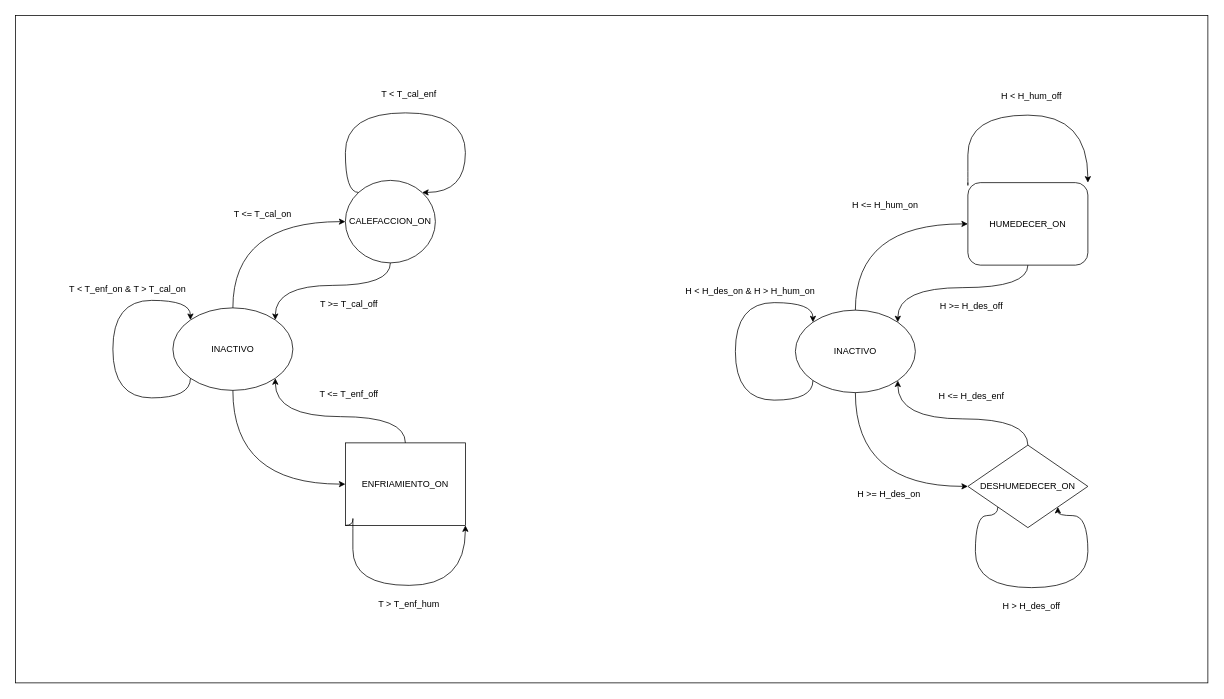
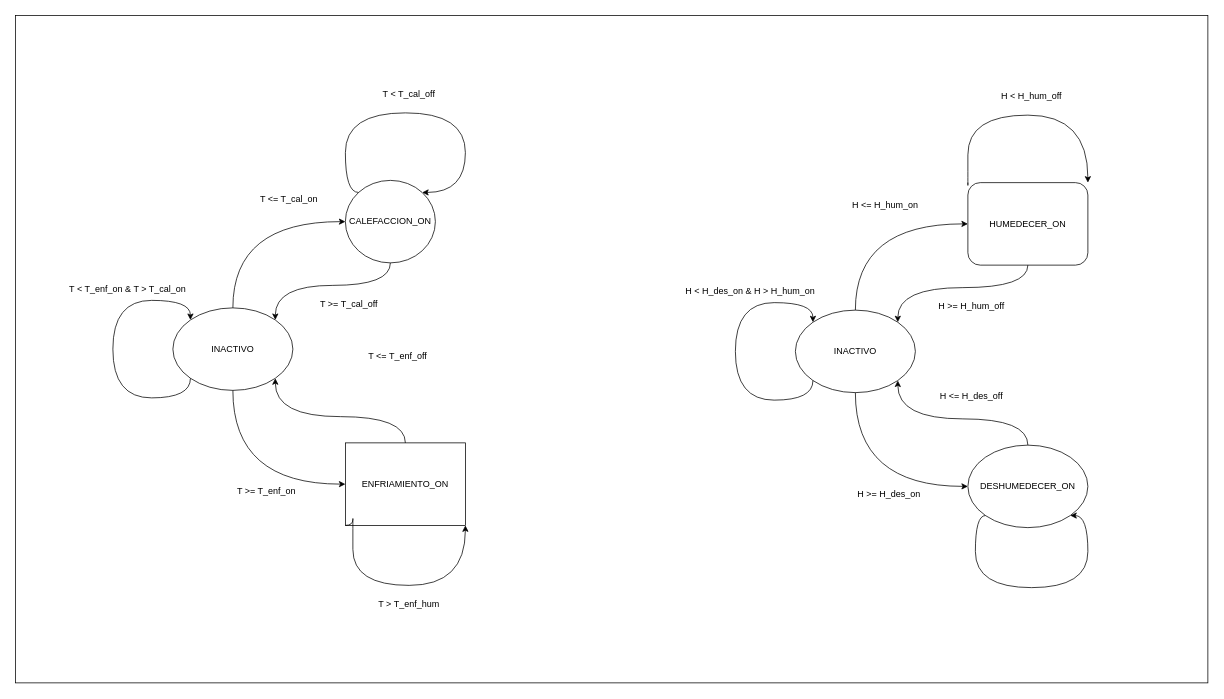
  <mxCell id="0" />
  <mxCell id="1" parent="0" />
  <mxCell id="2" value="" style="rounded=0;whiteSpace=wrap;html=1;" vertex="1" parent="1"><mxGeometry x="20" y="20" width="1590" height="890" as="geometry" /></mxCell>
  <mxCell id="3" value="INACTIVO" style="ellipse;whiteSpace=wrap;html=1;" vertex="1" parent="1"><mxGeometry x="230" y="410" width="160" height="110" as="geometry" /></mxCell>
  <mxCell id="4" value="CALEFACCION_ON" style="ellipse;whiteSpace=wrap;html=1;" vertex="1" parent="1"><mxGeometry x="460" y="240" width="120" height="110" as="geometry" /></mxCell>
  <mxCell id="5" value="ENFRIAMIENTO_ON" style="whiteSpace=wrap;html=1;rounded=0;" vertex="1" parent="1"><mxGeometry x="460" y="590" width="160" height="110" as="geometry" /></mxCell>
  <mxCell id="6" value="" style="endArrow=classic;html=1;rounded=0;exitX=0.5;exitY=0;exitDx=0;exitDy=0;entryX=0;entryY=0.5;entryDx=0;entryDy=0;edgeStyle=orthogonalEdgeStyle;curved=1;" edge="1" parent="1" source="3" target="4"><mxGeometry width="50" height="50" relative="1" as="geometry"><mxPoint x="560" y="530" as="sourcePoint" /><mxPoint x="610" y="480" as="targetPoint" /></mxGeometry></mxCell>
  <mxCell id="7" value="" style="endArrow=classic;html=1;rounded=0;exitX=0.5;exitY=1;exitDx=0;exitDy=0;entryX=0;entryY=0.5;entryDx=0;entryDy=0;edgeStyle=orthogonalEdgeStyle;curved=1;" edge="1" parent="1" source="3" target="5"><mxGeometry width="50" height="50" relative="1" as="geometry"><mxPoint x="560" y="530" as="sourcePoint" /><mxPoint x="610" y="480" as="targetPoint" /></mxGeometry></mxCell>
  <mxCell id="8" value="" style="endArrow=classic;html=1;rounded=0;edgeStyle=orthogonalEdgeStyle;curved=1;exitX=0;exitY=1;exitDx=0;exitDy=0;entryX=0;entryY=0;entryDx=0;entryDy=0;" edge="1" parent="1" source="3" target="3"><mxGeometry width="50" height="50" relative="1" as="geometry"><mxPoint x="440" y="530" as="sourcePoint" /><mxPoint x="160" y="380" as="targetPoint" /><Array as="points"><mxPoint x="253" y="530" /><mxPoint x="150" y="530" /><mxPoint x="150" y="400" /><mxPoint x="253" y="400" /></Array></mxGeometry></mxCell>
  <mxCell id="9" value="T &amp;lt; T_enf_on &amp;amp; T &amp;gt; T_cal_on" style="text;html=1;strokeColor=none;fillColor=none;align=center;verticalAlign=middle;whiteSpace=wrap;rounded=0;" vertex="1" parent="1"><mxGeometry x="70" y="370" width="200" height="30" as="geometry" /></mxCell>
- <mxCell id="10" value="T &amp;lt;= T_cal_on" style="text;html=1;strokeColor=none;fillColor=none;align=center;verticalAlign=middle;whiteSpace=wrap;rounded=0;" vertex="1" parent="1"><mxGeometry x="295" y="270" width="110" height="30" as="geometry" /></mxCell>
+ <mxCell id="10" value="T &amp;lt;= T_cal_on" style="text;html=1;strokeColor=none;fillColor=none;align=center;verticalAlign=middle;whiteSpace=wrap;rounded=0;" vertex="1" parent="1"><mxGeometry x="330" y="250" width="110" height="30" as="geometry" /></mxCell>
+ <mxCell id="11" value="T &amp;gt;= T_enf_on" style="text;html=1;strokeColor=none;fillColor=none;align=center;verticalAlign=middle;whiteSpace=wrap;rounded=0;" vertex="1" parent="1"><mxGeometry x="300" y="640" width="110" height="30" as="geometry" /></mxCell>
  <mxCell id="12" value="" style="endArrow=classic;html=1;rounded=0;curved=1;edgeStyle=orthogonalEdgeStyle;exitX=0;exitY=0;exitDx=0;exitDy=0;entryX=1;entryY=0;entryDx=0;entryDy=0;" edge="1" parent="1" source="4" target="4"><mxGeometry width="50" height="50" relative="1" as="geometry"><mxPoint x="495" y="180" as="sourcePoint" /><mxPoint x="570" y="220" as="targetPoint" /><Array as="points"><mxPoint x="460" y="256" /><mxPoint x="460" y="150" /><mxPoint x="620" y="150" /><mxPoint x="620" y="256" /></Array></mxGeometry></mxCell>
- <mxCell id="13" value="T &amp;lt; T_cal_enf" style="text;html=1;strokeColor=none;fillColor=none;align=center;verticalAlign=middle;whiteSpace=wrap;rounded=0;" vertex="1" parent="1"><mxGeometry x="490" y="110" width="110" height="30" as="geometry" /></mxCell>
+ <mxCell id="13" value="T &amp;lt; T_cal_off" style="text;html=1;strokeColor=none;fillColor=none;align=center;verticalAlign=middle;whiteSpace=wrap;rounded=0;" vertex="1" parent="1"><mxGeometry x="490" y="110" width="110" height="30" as="geometry" /></mxCell>
  <mxCell id="14" value="" style="endArrow=classic;html=1;rounded=0;curved=1;entryX=1;entryY=0;entryDx=0;entryDy=0;exitX=0.5;exitY=1;exitDx=0;exitDy=0;edgeStyle=orthogonalEdgeStyle;" edge="1" parent="1" source="4" target="3"><mxGeometry width="50" height="50" relative="1" as="geometry"><mxPoint x="540" y="440" as="sourcePoint" /><mxPoint x="740" y="440" as="targetPoint" /></mxGeometry></mxCell>
  <mxCell id="15" value="T &amp;gt;= T_cal_off" style="text;html=1;strokeColor=none;fillColor=none;align=center;verticalAlign=middle;whiteSpace=wrap;rounded=0;" vertex="1" parent="1"><mxGeometry x="410" y="390" width="110" height="30" as="geometry" /></mxCell>
  <mxCell id="16" value="" style="endArrow=classic;html=1;rounded=0;curved=1;exitX=0.5;exitY=0;exitDx=0;exitDy=0;entryX=1;entryY=1;entryDx=0;entryDy=0;edgeStyle=orthogonalEdgeStyle;" edge="1" parent="1" source="5" target="3"><mxGeometry width="50" height="50" relative="1" as="geometry"><mxPoint x="310" y="510" as="sourcePoint" /><mxPoint x="360" y="460" as="targetPoint" /></mxGeometry></mxCell>
  <mxCell id="17" value="" style="endArrow=classic;html=1;rounded=0;curved=1;edgeStyle=orthogonalEdgeStyle;exitX=0;exitY=1;exitDx=0;exitDy=0;entryX=1;entryY=1;entryDx=0;entryDy=0;" edge="1" parent="1" source="5" target="5"><mxGeometry width="50" height="50" relative="1" as="geometry"><mxPoint x="490" y="770" as="sourcePoint" /><mxPoint x="610" y="715" as="targetPoint" /><Array as="points"><mxPoint x="470" y="684" /><mxPoint x="470" y="780" /><mxPoint x="620" y="780" /><mxPoint x="620" y="684" /></Array></mxGeometry></mxCell>
  <mxCell id="18" value="T &amp;gt; T_enf_hum" style="text;html=1;strokeColor=none;fillColor=none;align=center;verticalAlign=middle;whiteSpace=wrap;rounded=0;" vertex="1" parent="1"><mxGeometry x="490" y="790" width="110" height="30" as="geometry" /></mxCell>
- <mxCell id="19" value="T &amp;lt;= T_enf_off" style="text;html=1;strokeColor=none;fillColor=none;align=center;verticalAlign=middle;whiteSpace=wrap;rounded=0;" vertex="1" parent="1"><mxGeometry x="410" y="510" width="110" height="30" as="geometry" /></mxCell>
+ <mxCell id="19" value="T &amp;lt;= T_enf_off" style="text;html=1;strokeColor=none;fillColor=none;align=center;verticalAlign=middle;whiteSpace=wrap;rounded=0;" vertex="1" parent="1"><mxGeometry x="475" y="460" width="110" height="30" as="geometry" /></mxCell>
  <mxCell id="20" value="INACTIVO" style="ellipse;whiteSpace=wrap;html=1;" vertex="1" parent="1"><mxGeometry x="1060" y="413" width="160" height="110" as="geometry" /></mxCell>
  <mxCell id="21" value="HUMEDECER_ON" style="whiteSpace=wrap;html=1;rounded=1;" vertex="1" parent="1"><mxGeometry x="1290" y="243" width="160" height="110" as="geometry" /></mxCell>
- <mxCell id="22" value="DESHUMEDECER_ON" style="rhombus;whiteSpace=wrap;html=1;" vertex="1" parent="1"><mxGeometry x="1290" y="593" width="160" height="110" as="geometry" /></mxCell>
+ <mxCell id="22" value="DESHUMEDECER_ON" style="ellipse;whiteSpace=wrap;html=1;" vertex="1" parent="1"><mxGeometry x="1290" y="593" width="160" height="110" as="geometry" /></mxCell>
  <mxCell id="23" value="" style="endArrow=classic;html=1;rounded=0;exitX=0.5;exitY=0;exitDx=0;exitDy=0;entryX=0;entryY=0.5;entryDx=0;entryDy=0;edgeStyle=orthogonalEdgeStyle;curved=1;" edge="1" parent="1" source="20" target="21"><mxGeometry width="50" height="50" relative="1" as="geometry"><mxPoint x="1390" y="533" as="sourcePoint" /><mxPoint x="1440" y="483" as="targetPoint" /></mxGeometry></mxCell>
  <mxCell id="24" value="" style="endArrow=classic;html=1;rounded=0;exitX=0.5;exitY=1;exitDx=0;exitDy=0;entryX=0;entryY=0.5;entryDx=0;entryDy=0;edgeStyle=orthogonalEdgeStyle;curved=1;" edge="1" parent="1" source="20" target="22"><mxGeometry width="50" height="50" relative="1" as="geometry"><mxPoint x="1390" y="533" as="sourcePoint" /><mxPoint x="1440" y="483" as="targetPoint" /></mxGeometry></mxCell>
  <mxCell id="25" value="" style="endArrow=classic;html=1;rounded=0;edgeStyle=orthogonalEdgeStyle;curved=1;exitX=0;exitY=1;exitDx=0;exitDy=0;entryX=0;entryY=0;entryDx=0;entryDy=0;" edge="1" parent="1" source="20" target="20"><mxGeometry width="50" height="50" relative="1" as="geometry"><mxPoint x="1270" y="533" as="sourcePoint" /><mxPoint x="990" y="383" as="targetPoint" /><Array as="points"><mxPoint x="1083" y="533" /><mxPoint x="980" y="533" /><mxPoint x="980" y="403" /><mxPoint x="1083" y="403" /></Array></mxGeometry></mxCell>
  <mxCell id="26" value="H &amp;lt; H_des_on &amp;amp; H &amp;gt; H_hum_on" style="text;html=1;strokeColor=none;fillColor=none;align=center;verticalAlign=middle;whiteSpace=wrap;rounded=0;" vertex="1" parent="1"><mxGeometry x="900" y="373" width="200" height="30" as="geometry" /></mxCell>
  <mxCell id="27" value="H &amp;lt;= H_hum_on" style="text;html=1;strokeColor=none;fillColor=none;align=center;verticalAlign=middle;whiteSpace=wrap;rounded=0;" vertex="1" parent="1"><mxGeometry x="1125" y="258" width="110" height="30" as="geometry" /></mxCell>
  <mxCell id="28" value="H &amp;gt;= H_des_on" style="text;html=1;strokeColor=none;fillColor=none;align=center;verticalAlign=middle;whiteSpace=wrap;rounded=0;" vertex="1" parent="1"><mxGeometry x="1130" y="643" width="110" height="30" as="geometry" /></mxCell>
  <mxCell id="29" value="" style="endArrow=classic;html=1;rounded=0;curved=1;edgeStyle=orthogonalEdgeStyle;exitX=0;exitY=0;exitDx=0;exitDy=0;entryX=1;entryY=0;entryDx=0;entryDy=0;" edge="1" parent="1" source="21" target="21"><mxGeometry width="50" height="50" relative="1" as="geometry"><mxPoint x="1325" y="183" as="sourcePoint" /><mxPoint x="1400" y="223" as="targetPoint" /><Array as="points"><mxPoint x="1290" y="259" /><mxPoint x="1290" y="153" /><mxPoint x="1450" y="153" /><mxPoint x="1450" y="259" /></Array></mxGeometry></mxCell>
  <mxCell id="30" value="H &amp;lt; H_hum_off" style="text;html=1;strokeColor=none;fillColor=none;align=center;verticalAlign=middle;whiteSpace=wrap;rounded=0;" vertex="1" parent="1"><mxGeometry x="1320" y="113" width="110" height="30" as="geometry" /></mxCell>
  <mxCell id="31" value="" style="endArrow=classic;html=1;rounded=0;curved=1;entryX=1;entryY=0;entryDx=0;entryDy=0;exitX=0.5;exitY=1;exitDx=0;exitDy=0;edgeStyle=orthogonalEdgeStyle;" edge="1" parent="1" source="21" target="20"><mxGeometry width="50" height="50" relative="1" as="geometry"><mxPoint x="1370" y="443" as="sourcePoint" /><mxPoint x="1570" y="443" as="targetPoint" /></mxGeometry></mxCell>
- <mxCell id="32" value="H &amp;gt;= H_des_off" style="text;html=1;strokeColor=none;fillColor=none;align=center;verticalAlign=middle;whiteSpace=wrap;rounded=0;" vertex="1" parent="1"><mxGeometry x="1240" y="393" width="110" height="30" as="geometry" /></mxCell>
+ <mxCell id="32" value="H &amp;gt;= H_hum_off" style="text;html=1;strokeColor=none;fillColor=none;align=center;verticalAlign=middle;whiteSpace=wrap;rounded=0;" vertex="1" parent="1"><mxGeometry x="1240" y="393" width="110" height="30" as="geometry" /></mxCell>
  <mxCell id="33" value="" style="endArrow=classic;html=1;rounded=0;curved=1;exitX=0.5;exitY=0;exitDx=0;exitDy=0;entryX=1;entryY=1;entryDx=0;entryDy=0;edgeStyle=orthogonalEdgeStyle;" edge="1" parent="1" source="22" target="20"><mxGeometry width="50" height="50" relative="1" as="geometry"><mxPoint x="1140" y="513" as="sourcePoint" /><mxPoint x="1190" y="463" as="targetPoint" /></mxGeometry></mxCell>
  <mxCell id="34" value="" style="endArrow=classic;html=1;rounded=0;curved=1;edgeStyle=orthogonalEdgeStyle;exitX=0;exitY=1;exitDx=0;exitDy=0;entryX=1;entryY=1;entryDx=0;entryDy=0;" edge="1" parent="1" source="22" target="22"><mxGeometry width="50" height="50" relative="1" as="geometry"><mxPoint x="1320" y="773" as="sourcePoint" /><mxPoint x="1440" y="718" as="targetPoint" /><Array as="points"><mxPoint x="1300" y="687" /><mxPoint x="1300" y="783" /><mxPoint x="1450" y="783" /><mxPoint x="1450" y="687" /></Array></mxGeometry></mxCell>
- <mxCell id="35" value="H &amp;gt; H_des_off" style="text;html=1;strokeColor=none;fillColor=none;align=center;verticalAlign=middle;whiteSpace=wrap;rounded=0;" vertex="1" parent="1"><mxGeometry x="1320" y="793" width="110" height="30" as="geometry" /></mxCell>
- <mxCell id="36" value="H &amp;lt;= H_des_enf" style="text;html=1;strokeColor=none;fillColor=none;align=center;verticalAlign=middle;whiteSpace=wrap;rounded=0;" vertex="1" parent="1"><mxGeometry x="1240" y="513" width="110" height="30" as="geometry" /></mxCell>
+ <mxCell id="36" value="H &amp;lt;= H_des_off" style="text;html=1;strokeColor=none;fillColor=none;align=center;verticalAlign=middle;whiteSpace=wrap;rounded=0;" vertex="1" parent="1"><mxGeometry x="1240" y="513" width="110" height="30" as="geometry" /></mxCell>
